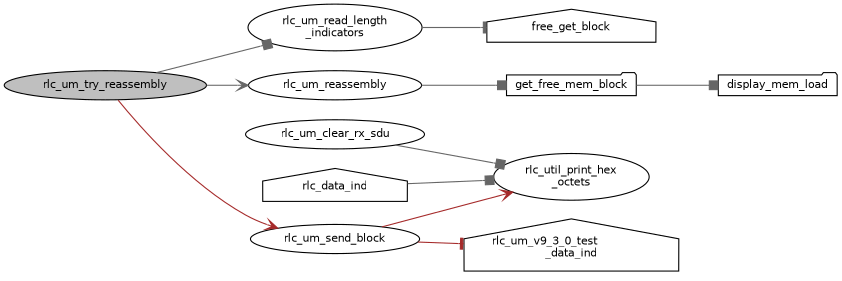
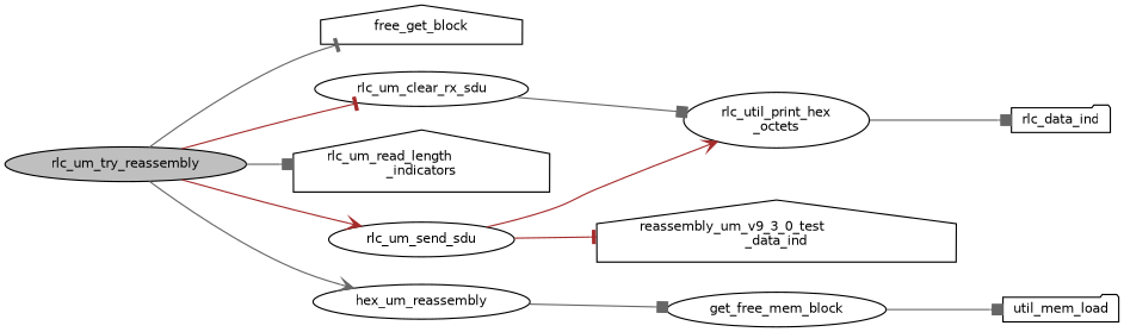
  digraph {
    rankdir=LR
    node [color=black fillcolor=white fontname=Helvetica fontsize=10 shape=ellipse style=filled]
    edge [arrowhead=box color=gray40 fontname=Helvetica fontsize=10 labelfontname=Helvetica labelfontsize=10 style=solid]
    n1 [fillcolor=grey75 fontcolor=black height=0.2 label=rlc_um_try_reassembly width=0.4]
    n2 [height=0.2 label=free_get_block shape=house width=0.4]
    n3 [height=0.2 label=rlc_um_clear_rx_sdu width=0.4]
-   n4 [height=0.2 label="rlc_um_read_length\l_indicators" width=0.4]
-   n5 [height=0.2 label=rlc_um_reassembly width=0.4]
-   n6 [height=0.2 label=rlc_um_send_block width=0.4]
+   n4 [height=0.2 label="rlc_um_read_length\l_indicators" shape=house width=0.4]
+   n5 [height=0.2 label=hex_um_reassembly width=0.4]
+   n6 [height=0.2 label=rlc_um_send_sdu width=0.4]
    n7 [height=0.2 label="rlc_util_print_hex\l_octets" width=0.4]
-   n8 [height=0.2 label=get_free_mem_block shape=folder width=0.4]
-   n9 [height=0.2 label="rlc_um_v9_3_0_test\l_data_ind" shape=house width=0.4]
-   n10 [height=0.2 label=display_mem_load shape=folder width=0.4]
-   n11 [height=0.2 label=rlc_data_ind shape=house width=0.4]
-   n4 -> n2 [arrowhead=tee]
+   n8 [height=0.2 label=get_free_mem_block width=0.4]
+   n9 [height=0.2 label="reassembly_um_v9_3_0_test\l_data_ind" shape=house width=0.4]
+   n10 [height=0.2 label=util_mem_load shape=folder width=0.4]
+   n11 [height=0.2 label=rlc_data_ind shape=folder width=0.4]
+   n1 -> n2 [arrowhead=tee]
+   n1 -> n3 [arrowhead=tee color=brown]
    n1 -> n4
    n1 -> n5 [arrowhead=vee]
    n1 -> n6 [arrowhead=vee color=brown]
    n3 -> n7
    n5 -> n8
    n6 -> n7 [arrowhead=vee color=brown]
    n6 -> n9 [arrowhead=tee color=brown]
    n8 -> n10
-   n11 -> n7
+   n7 -> n11
  }
